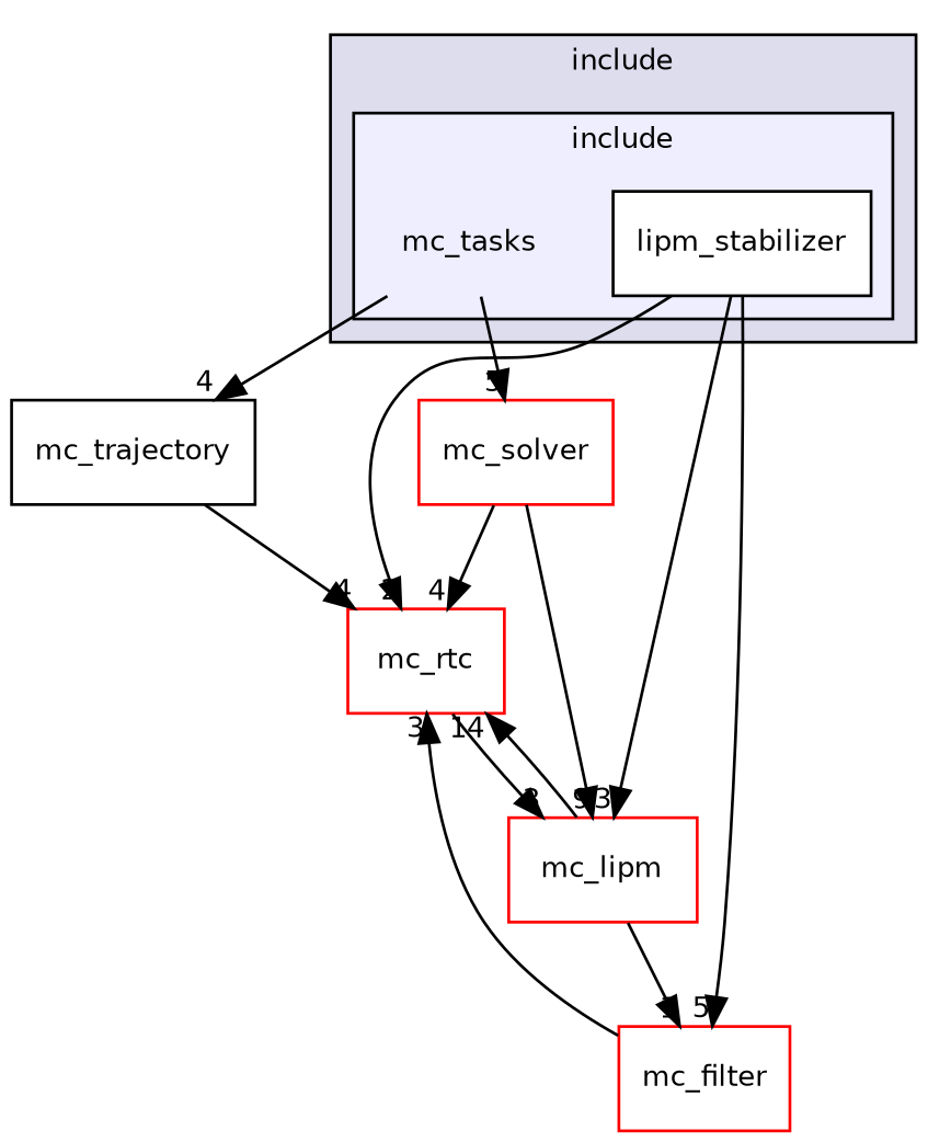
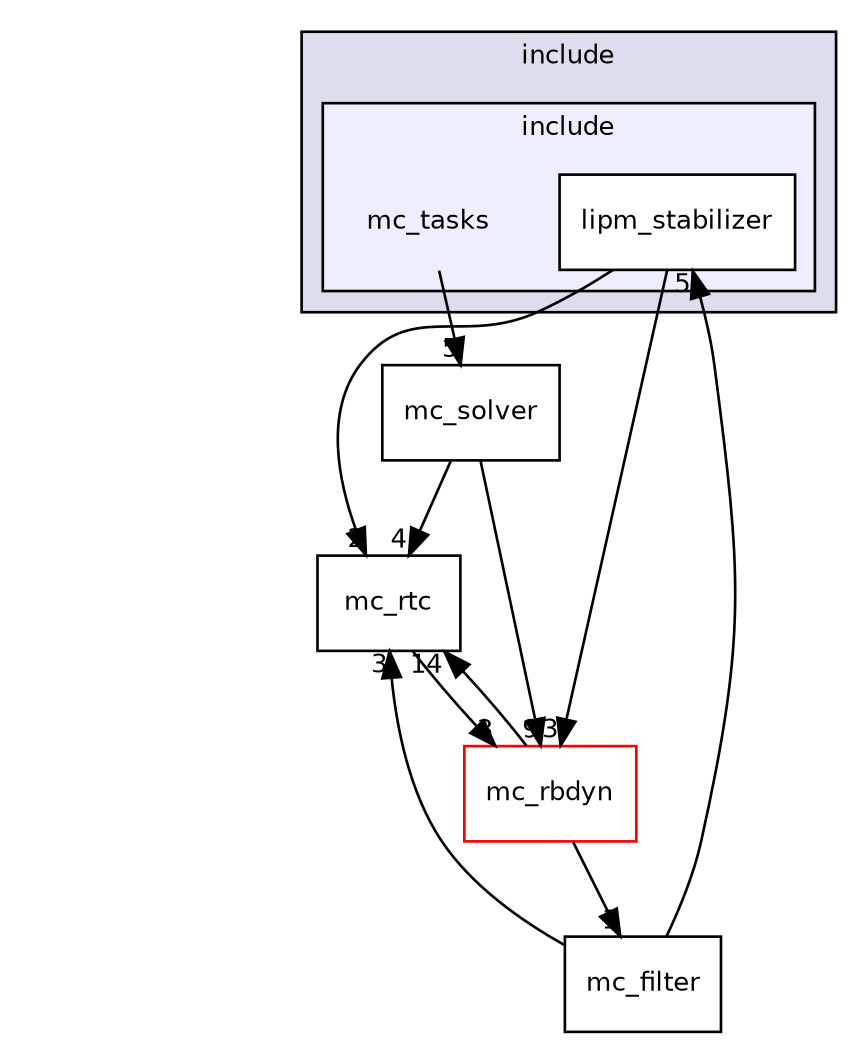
  digraph {
    compound=true
    node [fontname=Helvetica fontsize=10 shape=box color=red fillcolor=white style=filled]
    edge [headlabel=4 labeldistance=1.5 labelfontname=Helvetica labelfontsize=10]
    n1 [label=mc_tasks shape=plaintext color="" fillcolor="" style=""]
    n2 [color=black label=lipm_stabilizer]
-   n3 [label=mc_trajectory color="" fillcolor="" style=""]
-   n4 [label=mc_solver]
-   n5 [label=mc_lipm]
-   n6 [label=mc_rtc]
-   n7 [label=mc_filter]
+   n4 [color=black label=mc_solver]
+   n5 [label=mc_rbdyn]
+   n6 [color=black label=mc_rtc]
+   n7 [color=black label=mc_filter]
    subgraph cluster_1 {
      bgcolor="#ddddee"
      fontname=Helvetica
      fontsize=10
      label=include
      pencolor=black
      subgraph cluster_2 {
        bgcolor="#eeeeff"
        fontname=Helvetica
        fontsize=10
        pencolor=black
        n1
        n2
      }
    }
-   n1 -> n3
    n1 -> n4 [headlabel=5]
    n2 -> n5 [headlabel=3]
    n2 -> n6 [headlabel=2]
-   n2 -> n7 [headlabel=5]
-   n3 -> n6
+   n7 -> n2 [headlabel=5]
    n4 -> n5 [headlabel=9]
    n4 -> n6
    n5 -> n6 [headlabel=14]
    n5 -> n7 [headlabel=1]
    n6 -> n5 [headlabel=3]
    n7 -> n6 [headlabel=3]
  }
